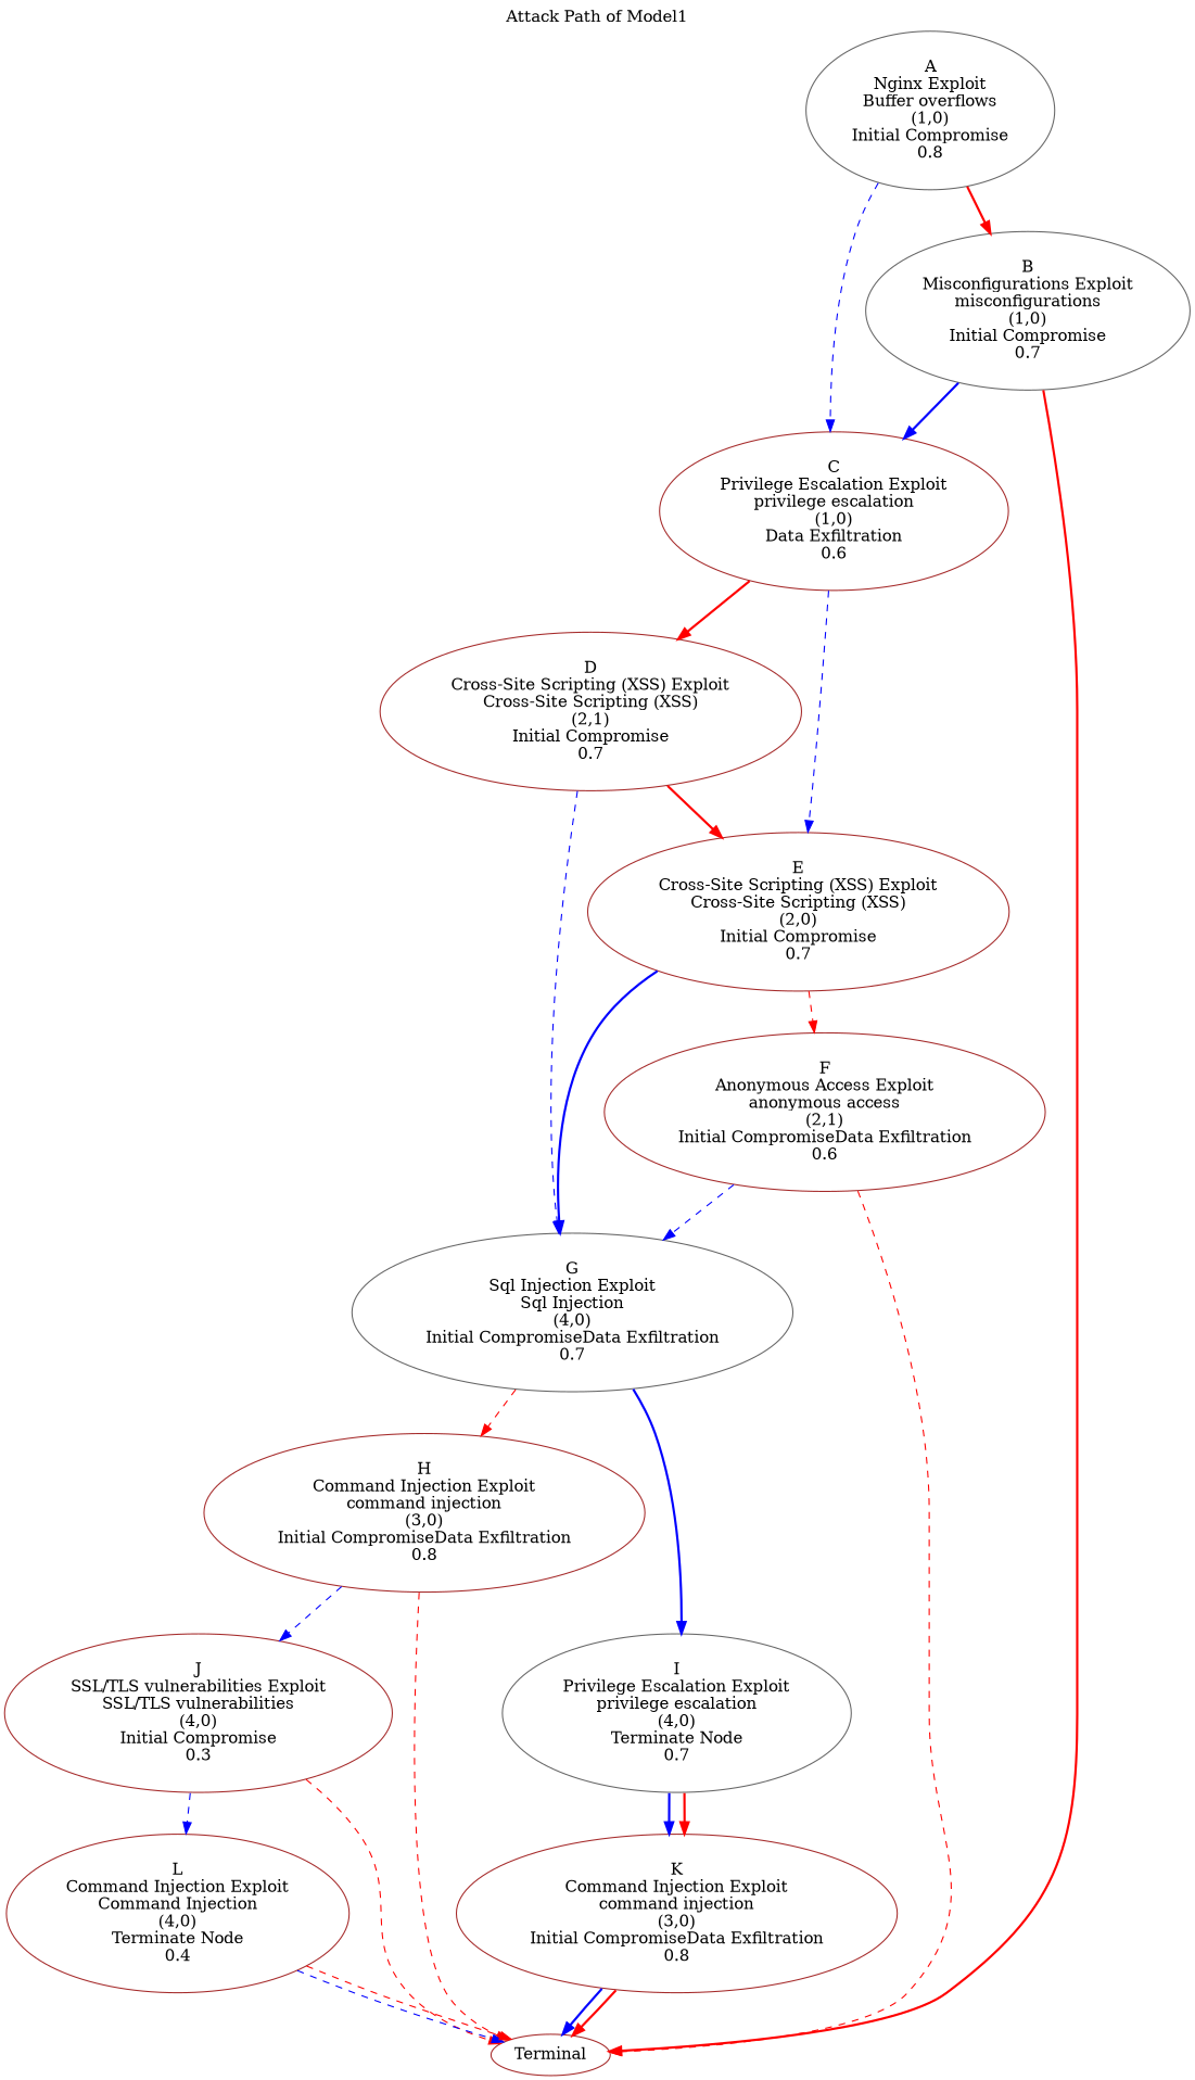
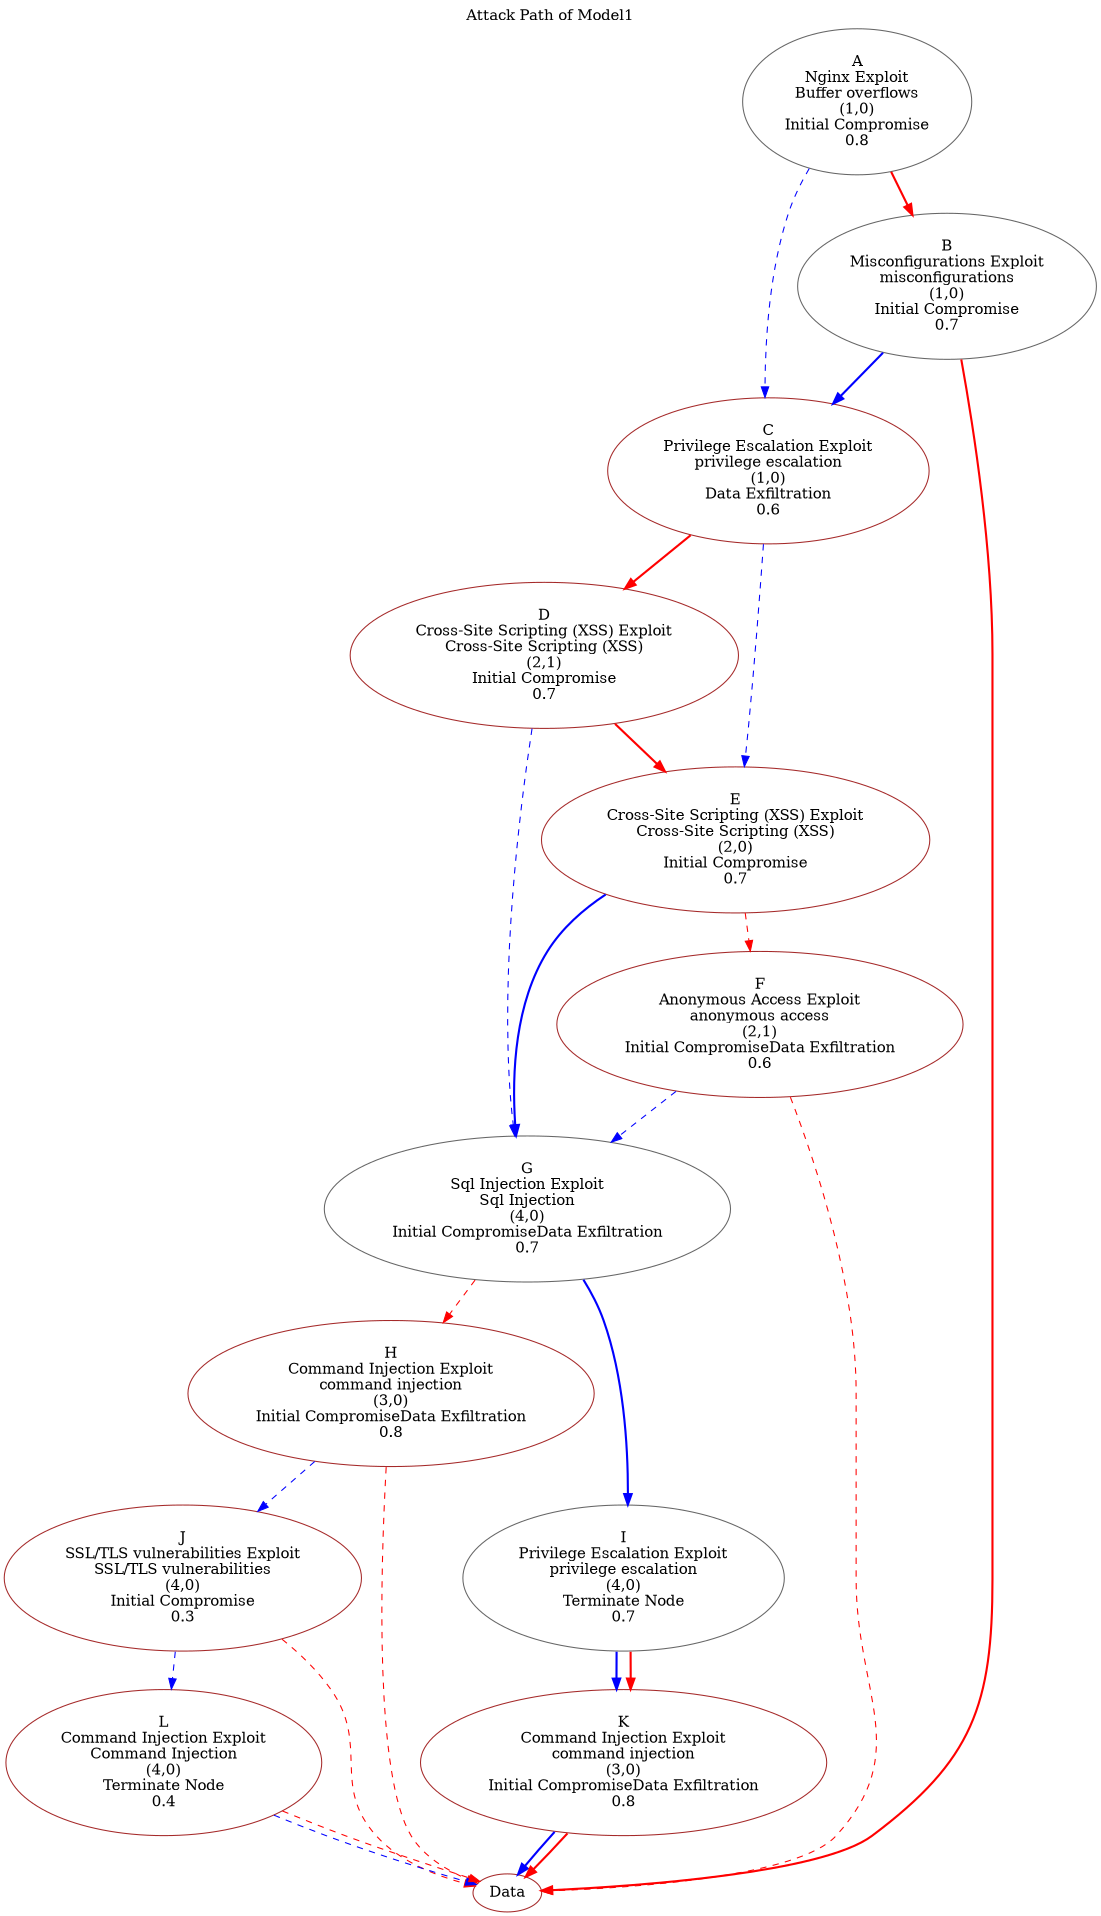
  digraph {
    label="Attack Path of Model1"
    labelloc=t
    node [color=brown]
    edge [color=red style=dashed]
    n1 [label="A\nNginx Exploit\nBuffer overflows\n(1,0)\nInitial Compromise\n0.8" color=gray40]
    n2 [label="B\nMisconfigurations Exploit\nmisconfigurations\n(1,0)\nInitial Compromise\n0.7" color=gray40]
    n3 [label="C\nPrivilege Escalation Exploit\nprivilege escalation\n(1,0)\nData Exfiltration\n0.6"]
-   n4 [label=Terminal]
+   n4 [label=Data]
    n5 [label="D\nCross-Site Scripting (XSS) Exploit\nCross-Site Scripting (XSS)\n(2,1)\nInitial Compromise\n0.7"]
    n6 [label="E\nCross-Site Scripting (XSS) Exploit\nCross-Site Scripting (XSS)\n(2,0)\nInitial Compromise\n0.7"]
    n7 [label="G\nSql Injection Exploit\nSql Injection\n(4,0)\nInitial CompromiseData Exfiltration\n0.7" color=gray40]
    n8 [label="F\nAnonymous Access Exploit\nanonymous access\n(2,1)\nInitial CompromiseData Exfiltration\n0.6"]
    n9 [label="H\nCommand Injection Exploit\ncommand injection\n(3,0)\nInitial CompromiseData Exfiltration\n0.8"]
    n10 [label="I\nPrivilege Escalation Exploit\nprivilege escalation\n(4,0)\nTerminate Node\n0.7" color=gray40]
    n11 [label="J\nSSL/TLS vulnerabilities Exploit\nSSL/TLS vulnerabilities\n(4,0)\nInitial Compromise\n0.3"]
    n12 [label="K\nCommand Injection Exploit\ncommand injection\n(3,0)\nInitial CompromiseData Exfiltration\n0.8"]
    n13 [label="L\nCommand Injection Exploit\nCommand Injection\n(4,0)\nTerminate Node\n0.4"]
    n1 -> n2 [style=bold]
    n1 -> n3 [color=blue]
    n2 -> n3 [color=blue style=bold]
    n2 -> n4 [style=bold]
    n3 -> n5 [style=bold]
    n3 -> n6 [color=blue]
    n5 -> n6 [style=bold]
    n5 -> n7 [color=blue]
    n6 -> n7 [color=blue style=bold]
    n6 -> n8
    n7 -> n9
    n7 -> n10 [color=blue style=bold]
    n8 -> n4
    n8 -> n7 [color=blue]
    n9 -> n4
    n9 -> n11 [color=blue]
    n10 -> n12 [color=blue style=bold]
    n10 -> n12 [style=bold]
    n11 -> n4
    n11 -> n13 [color=blue]
    n12 -> n4 [color=blue style=bold]
    n12 -> n4 [style=bold]
    n13 -> n4 [color=blue]
    n13 -> n4
  }
